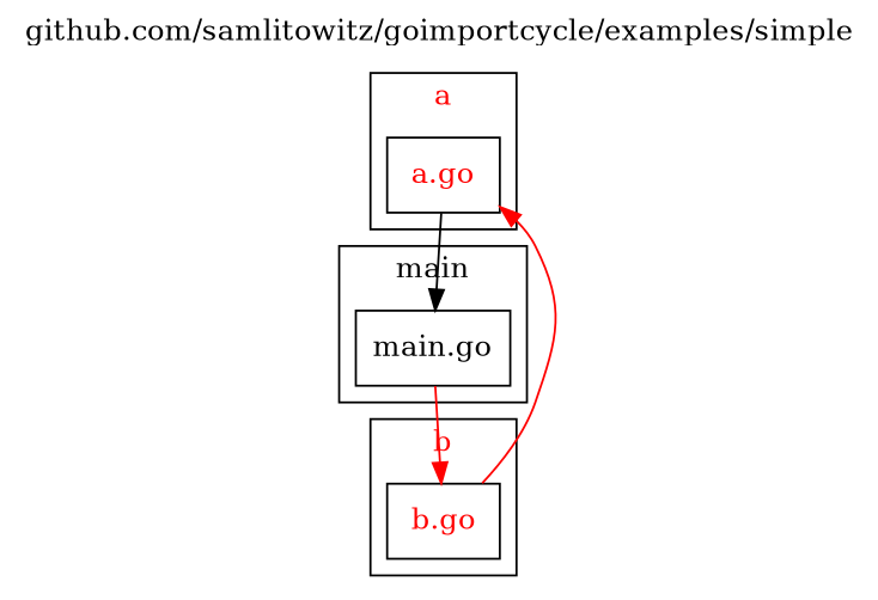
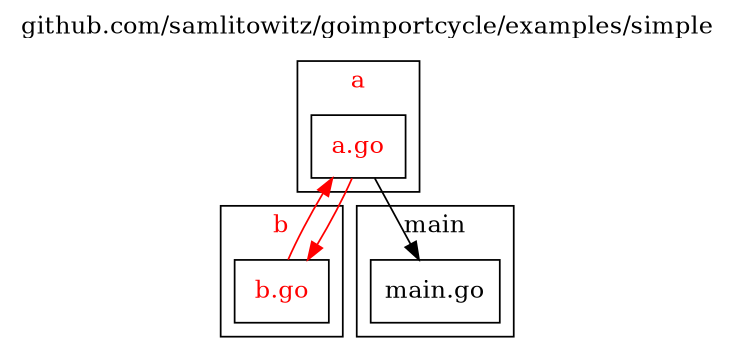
  digraph {
    label="github.com/samlitowitz/goimportcycle/examples/simple"
    labelloc=t
    rankdir=TB
    node [fillcolor="#ffffff" fontcolor="#ff0000" shape=rect style=filled]
    edge [color="#ff0000"]
    n1 [label="a.go"]
    n2 [label="b.go"]
    n3 [fontcolor="#000000" label="main.go"]
    subgraph cluster_1 {
      fillcolor="#ffffff"
      fontcolor="#ff0000"
      label=a
      style=filled
      n1
    }
    subgraph cluster_2 {
      fillcolor="#ffffff"
      fontcolor="#ff0000"
      label=b
      style=filled
      n2
    }
    subgraph cluster_3 {
      fillcolor="#ffffff"
      fontcolor="#000000"
      label=main
      style=filled
      n3
    }
-   n3 -> n2
+   n1 -> n2
    n1 -> n3 [color="#000000"]
    n2 -> n1
  }
